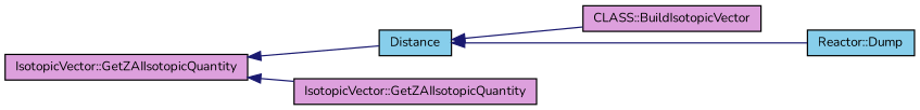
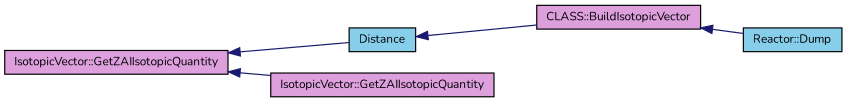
  digraph {
    fontname=Nunito
    rankdir=LR
    node [color=black fillcolor=plum fontname=Nunito fontsize=10 shape=record style=filled]
    edge [color=midnightblue dir=back fontname=Nunito fontsize=10 labelfontname=Helvetica labelfontsize=10 style=solid]
    n1 [fontcolor=black height=0.2 label="IsotopicVector::GetZAIIsotopicQuantity" width=0.4]
    n2 [fillcolor=skyblue height=0.2 label=Distance width=0.4]
    n3 [height=0.2 label="IsotopicVector::GetZAIIsotopicQuantity" width=0.4]
    n4 [height=0.2 label="CLASS::BuildIsotopicVector" width=0.4]
    n5 [fillcolor=skyblue height=0.2 label="Reactor::Dump" width=0.4]
    n1 -> n2
    n1 -> n3
    n2 -> n4
-   n2 -> n5
+   n4 -> n5
  }
